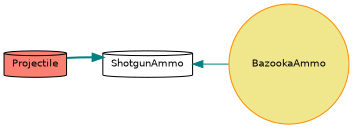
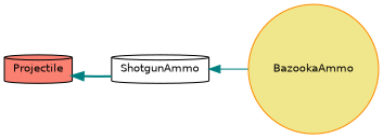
  digraph {
    rankdir=LR
    node [color=black fontname=Helvetica fontsize=10 shape=cylinder style=filled]
    edge [color=teal dir=back fontname=Helvetica fontsize=10 labelfontname=Helvetica labelfontsize=10]
    n1 [fillcolor=salmon height=0.2 label=Projectile width=0.4]
    n2 [fillcolor=white height=0.2 label=ShotgunAmmo width=0.4]
    n3 [color=darkorange fillcolor=khaki height=0.2 label=BazookaAmmo shape=circle width=0.4]
-   n2 -> n1 [style=bold]
+   n1 -> n2 [style=bold]
    n2 -> n3 [style=solid]
  }
